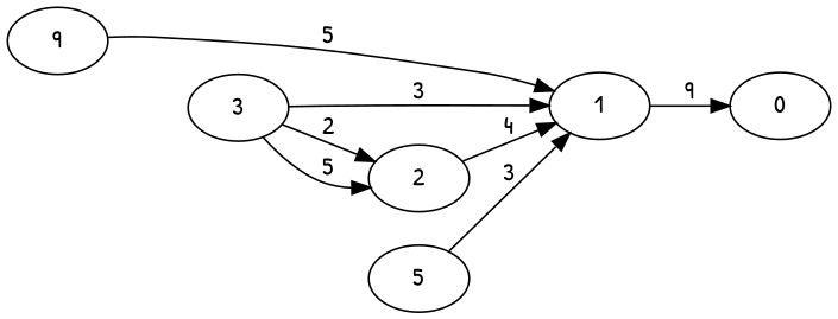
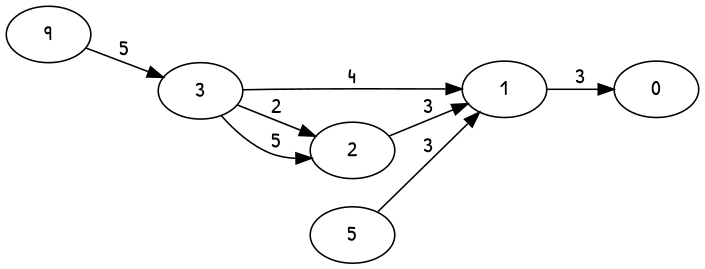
  digraph {
    fontname="Patrick Hand"
    rankdir=LR
    ranksep=equally
    node [fontname="Patrick Hand"]
    edge [fontname="Patrick Hand"]
    0
    1
    2
    3
    n5 [label=9]
    5
    subgraph sub_1 {
      rank=same
      0
    }
    subgraph sub_2 {
      rank=same
      1
    }
    subgraph sub_3 {
      rank=same
    }
    subgraph sub_4 {
      rank=same
      2
    }
    subgraph sub_5 {
      rank=same
    }
    subgraph sub_6 {
      rank=same
      3
    }
    subgraph sub_7 {
      rank=same
      n5
    }
    subgraph sub_8 {
      rank=same
    }
    subgraph sub_9 {
      rank=same
    }
    subgraph sub_10 {
      rank=same
      5
    }
    subgraph sub_11 {
      rank=same
    }
-   1 -> 0 [label=9]
-   2 -> 1 [label=4]
-   3 -> 1 [label=3]
+   1 -> 0 [label=3]
+   2 -> 1 [label=3]
+   3 -> 1 [label=4]
    3 -> 2 [label=2]
    3 -> 2 [label=5]
-   n5 -> 1 [label=5]
+   n5 -> 3 [label=5]
    5 -> 1 [label=3]
  }
